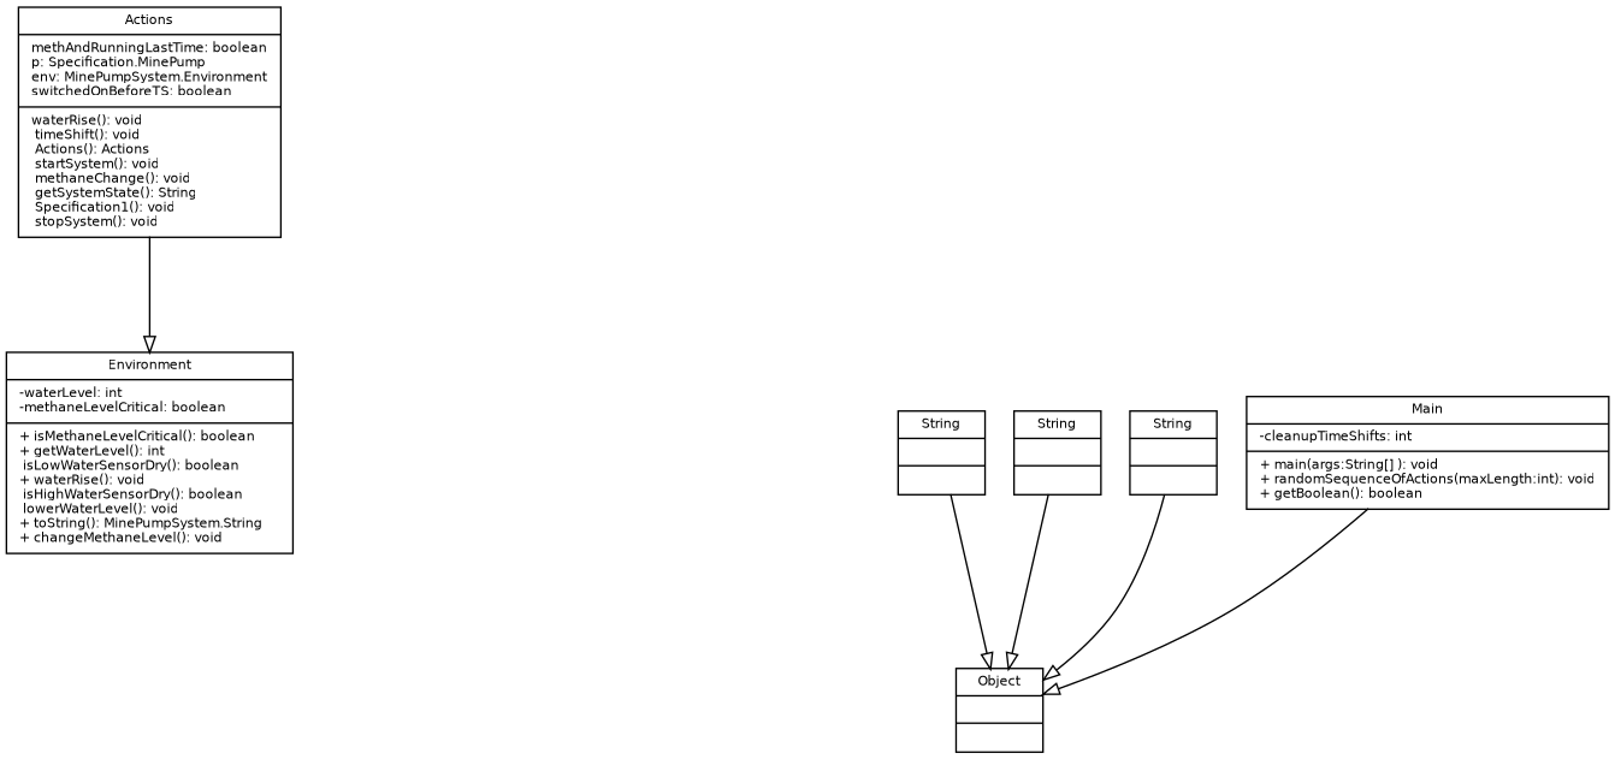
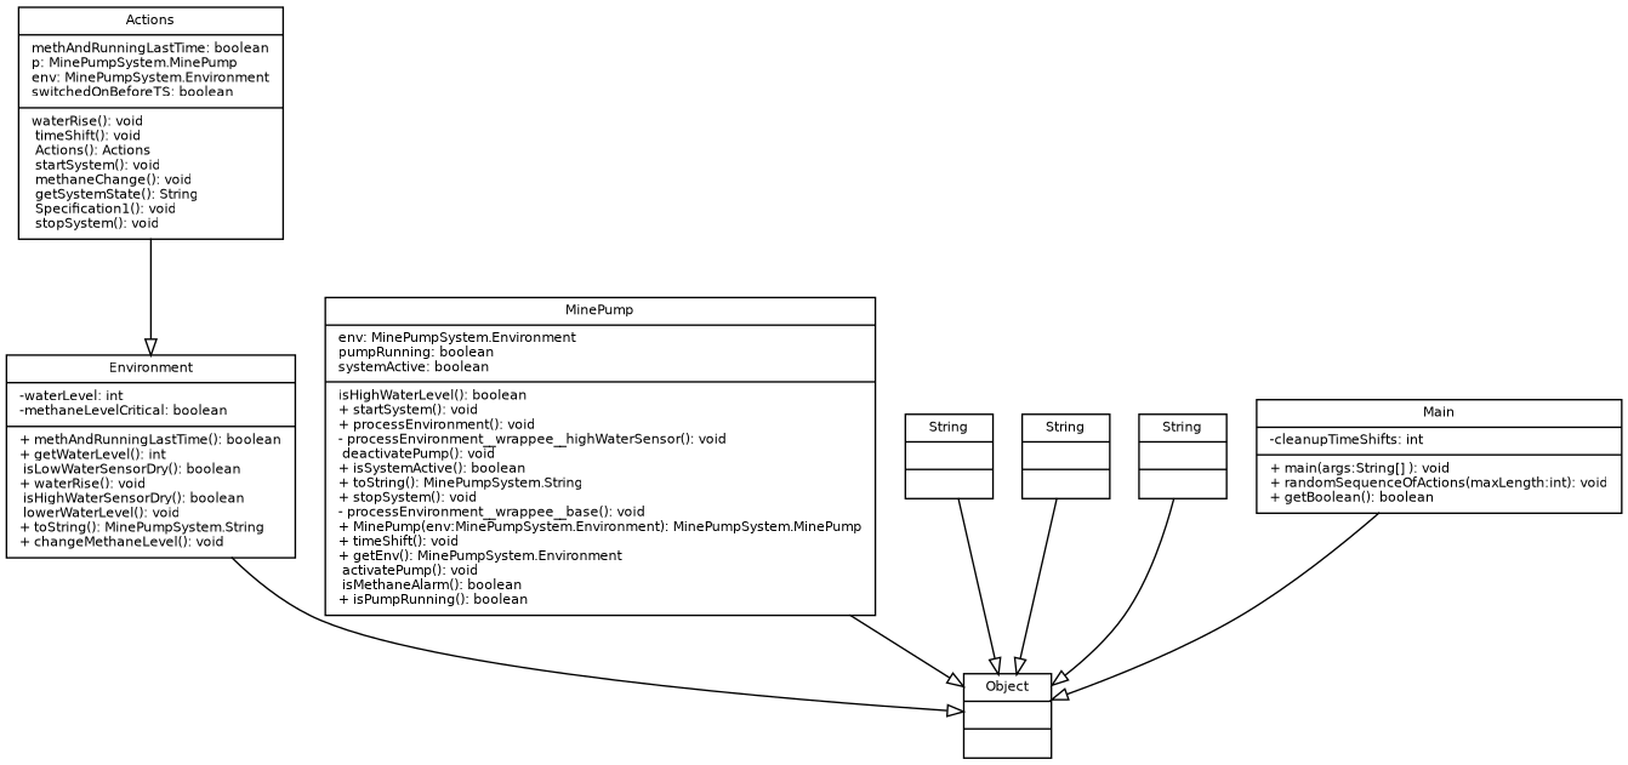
  digraph {
    fontname="Bitstream Vera Sans"
    fontsize=8
    node [fontname="Bitstream Vera Sans" fontsize=8 shape=record]
    edge [arrowhead=empty arrowtail=none fontname="Bitstream Vera Sans" fontsize=8 style=solid]
    n1 [label="{Object||}"]
-   n2 [label="{Actions|methAndRunningLastTime: boolean\lp: Specification.MinePump\lenv: MinePumpSystem.Environment\lswitchedOnBeforeTS: boolean\l| waterRise(): void\l timeShift(): void\l Actions(): Actions\l startSystem(): void\l methaneChange(): void\l getSystemState(): String\l Specification1(): void\l stopSystem(): void\l}"]
-   n3 [label="{Environment|-waterLevel: int\l-methaneLevelCritical: boolean\l|+ isMethaneLevelCritical(): boolean\l+ getWaterLevel(): int\l isLowWaterSensorDry(): boolean\l+ waterRise(): void\l isHighWaterSensorDry(): boolean\l lowerWaterLevel(): void\l+ toString(): MinePumpSystem.String\l+ changeMethaneLevel(): void\l}"]
+   n2 [label="{Actions|methAndRunningLastTime: boolean\lp: MinePumpSystem.MinePump\lenv: MinePumpSystem.Environment\lswitchedOnBeforeTS: boolean\l| waterRise(): void\l timeShift(): void\l Actions(): Actions\l startSystem(): void\l methaneChange(): void\l getSystemState(): String\l Specification1(): void\l stopSystem(): void\l}"]
+   n3 [label="{Environment|-waterLevel: int\l-methaneLevelCritical: boolean\l|+ methAndRunningLastTime(): boolean\l+ getWaterLevel(): int\l isLowWaterSensorDry(): boolean\l+ waterRise(): void\l isHighWaterSensorDry(): boolean\l lowerWaterLevel(): void\l+ toString(): MinePumpSystem.String\l+ changeMethaneLevel(): void\l}"]
+   n4 [label="{MinePump|env: MinePumpSystem.Environment\lpumpRunning: boolean\lsystemActive: boolean\l| isHighWaterLevel(): boolean\l+ startSystem(): void\l+ processEnvironment(): void\l- processEnvironment__wrappee__highWaterSensor(): void\l deactivatePump(): void\l+ isSystemActive(): boolean\l+ toString(): MinePumpSystem.String\l+ stopSystem(): void\l- processEnvironment__wrappee__base(): void\l+ MinePump(env:MinePumpSystem.Environment): MinePumpSystem.MinePump\l+ timeShift(): void\l+ getEnv(): MinePumpSystem.Environment\l activatePump(): void\l isMethaneAlarm(): boolean\l+ isPumpRunning(): boolean\l}"]
    n5 [label="{String||}"]
    n6 [label="{String||}"]
    n7 [label="{String||}"]
    n8 [label="{Main|-cleanupTimeShifts: int\l|+ main(args:String[] ): void\l+ randomSequenceOfActions(maxLength:int): void\l+ getBoolean(): boolean\l}"]
    n2 -> n3
+   n3 -> n1
+   n4 -> n1
    n5 -> n1
    n6 -> n1
    n7 -> n1
    n8 -> n1
  }
